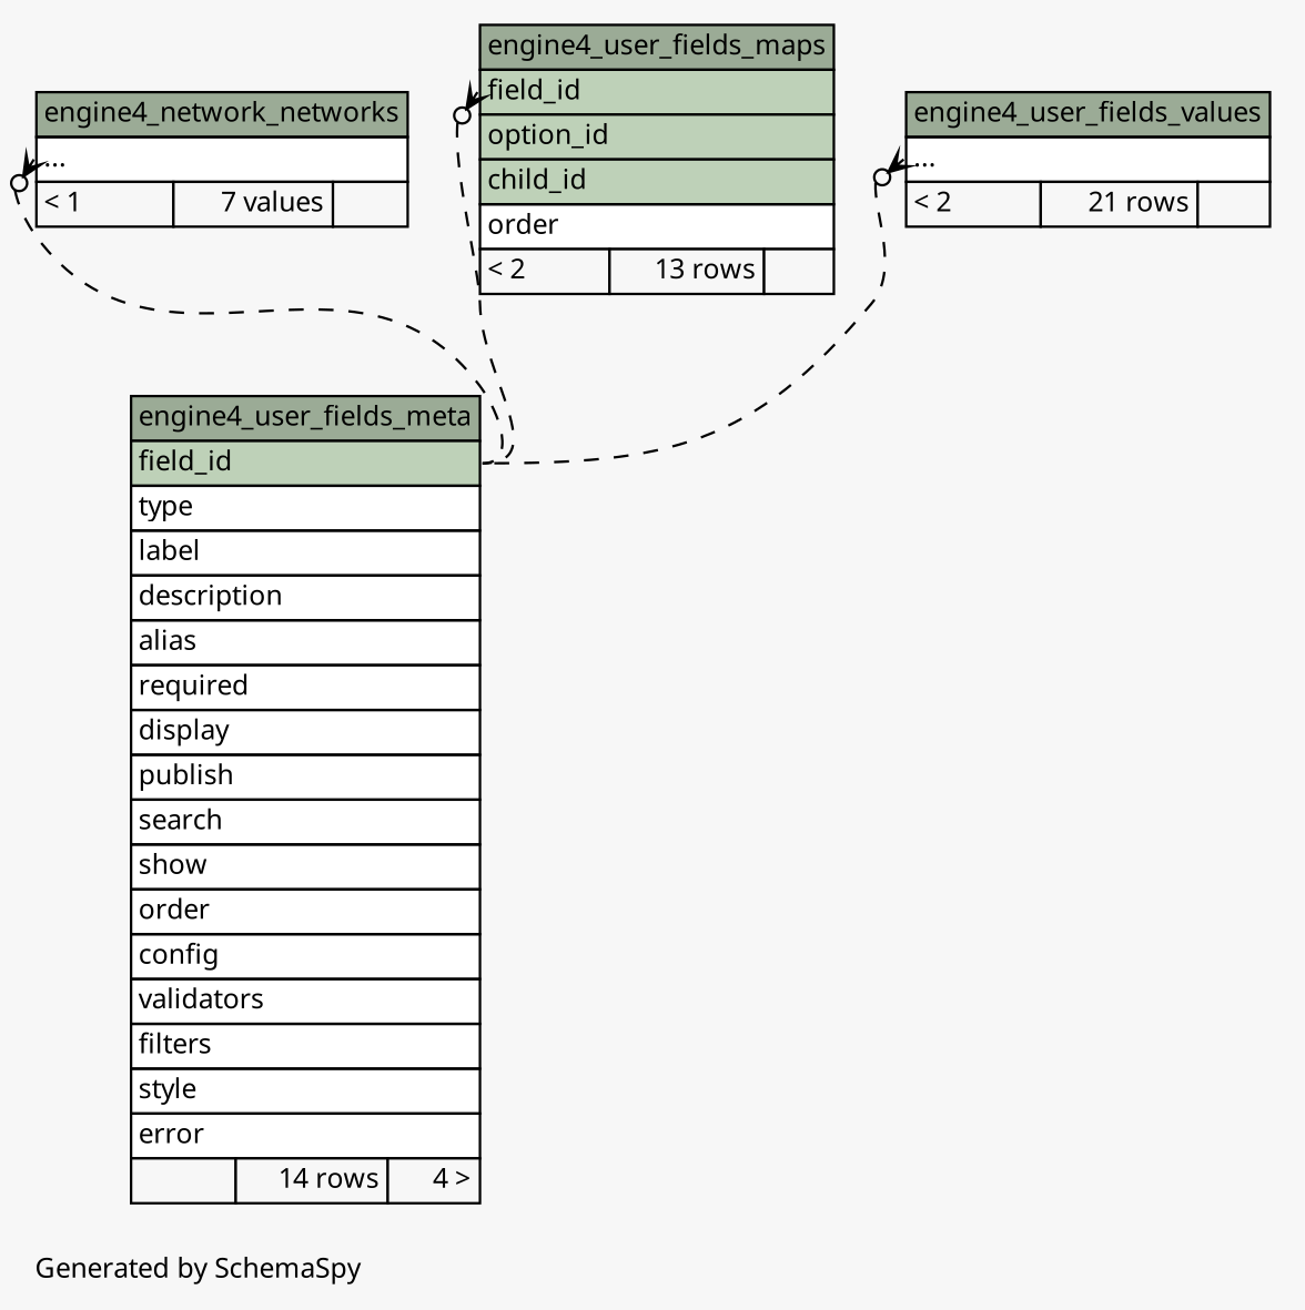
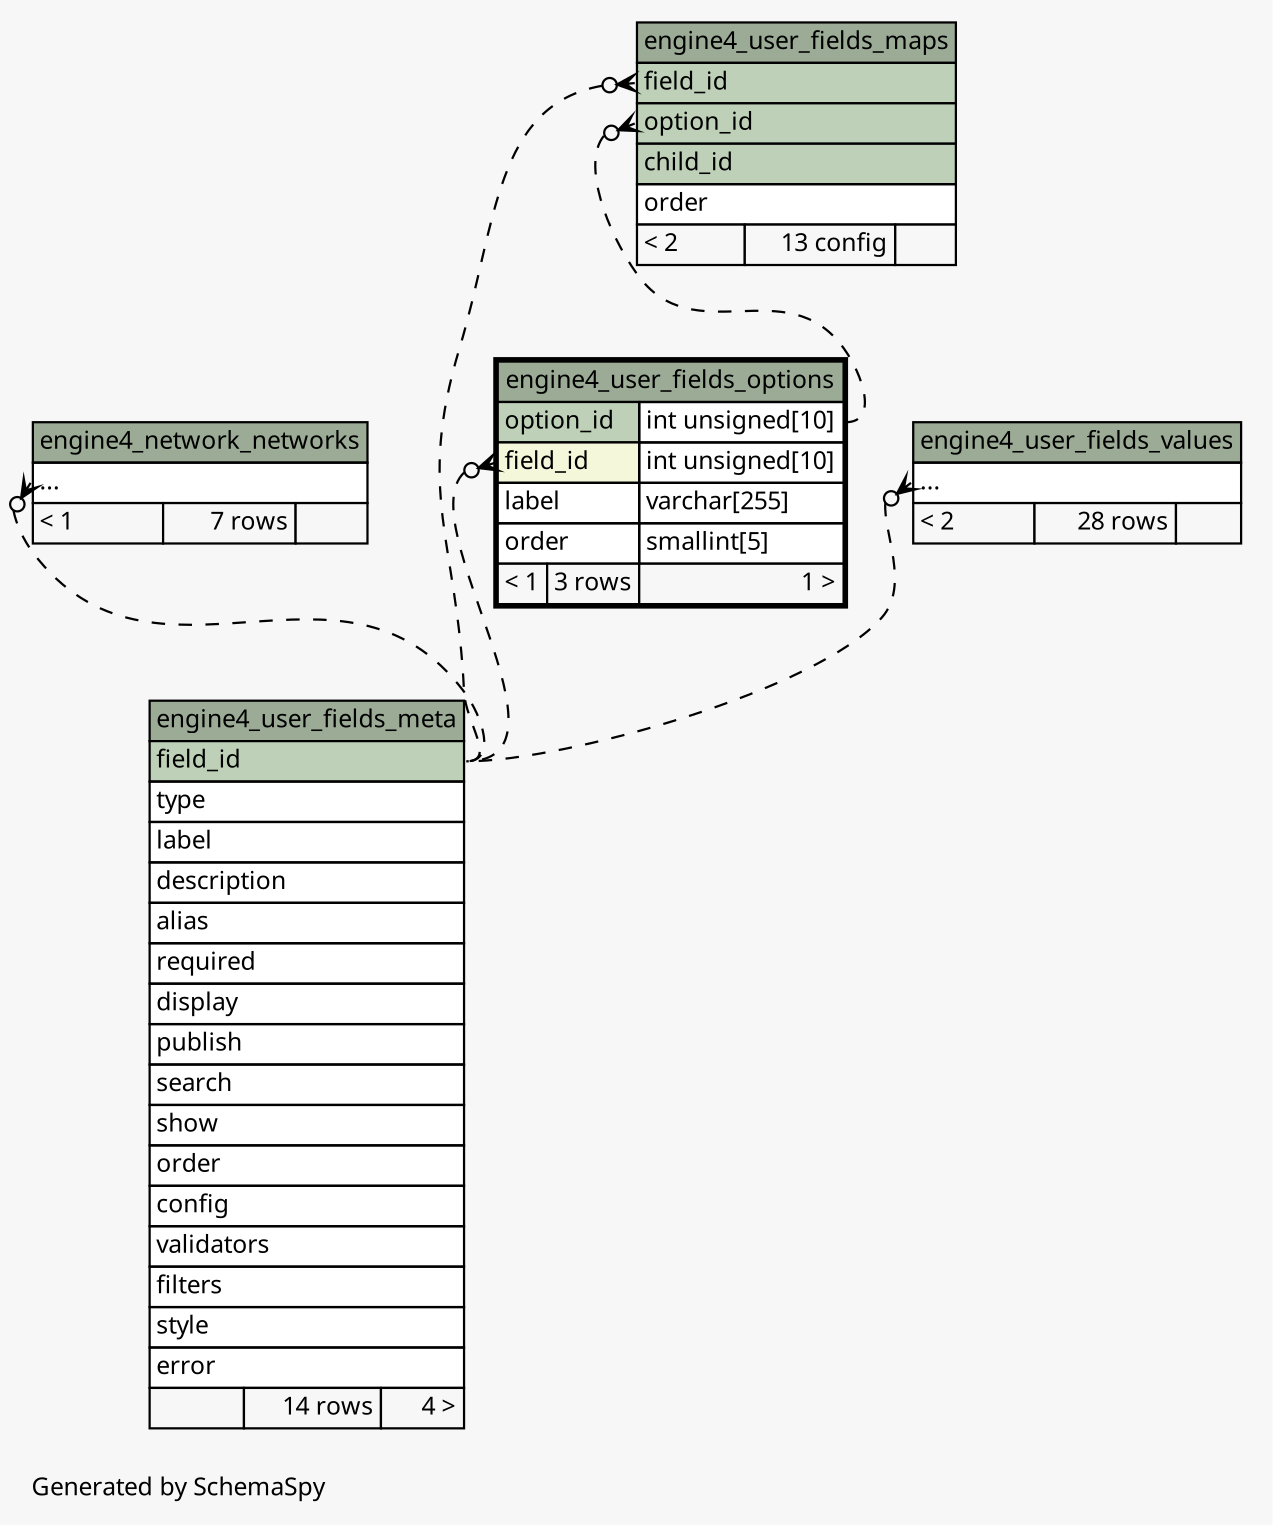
  digraph {
    bgcolor="#f7f7f7"
    fontname="Noto Sans"
    fontsize=11
    label="\nGenerated by SchemaSpy"
    labeljust=l
    nodesep=0.18
    rankdir=TB
    ranksep=0.46
    node [fontname="Noto Sans" fontsize=11 shape=plaintext]
    edge [arrowhead=none arrowsize=0.8 arrowtail=crowodot dir=back fontname="Noto Sans" headport="field_id:e" style=dashed tailport="elipses:w"]
-   n1 [label=<     <TABLE BORDER="0" CELLBORDER="1" CELLSPACING="0" BGCOLOR="#ffffff">       <TR><TD COLSPAN="3" BGCOLOR="#9bab96" ALIGN="CENTER">engine4_network_networks</TD></TR>       <TR><TD PORT="elipses" COLSPAN="3" ALIGN="LEFT">...</TD></TR>       <TR><TD ALIGN="LEFT" BGCOLOR="#f7f7f7">&lt; 1</TD><TD ALIGN="RIGHT" BGCOLOR="#f7f7f7">7 values</TD><TD ALIGN="RIGHT" BGCOLOR="#f7f7f7">  </TD></TR>     </TABLE>>]
+   n1 [label=<     <TABLE BORDER="0" CELLBORDER="1" CELLSPACING="0" BGCOLOR="#ffffff">       <TR><TD COLSPAN="3" BGCOLOR="#9bab96" ALIGN="CENTER">engine4_network_networks</TD></TR>       <TR><TD PORT="elipses" COLSPAN="3" ALIGN="LEFT">...</TD></TR>       <TR><TD ALIGN="LEFT" BGCOLOR="#f7f7f7">&lt; 1</TD><TD ALIGN="RIGHT" BGCOLOR="#f7f7f7">7 rows</TD><TD ALIGN="RIGHT" BGCOLOR="#f7f7f7">  </TD></TR>     </TABLE>>]
    n2 [label=<     <TABLE BORDER="0" CELLBORDER="1" CELLSPACING="0" BGCOLOR="#ffffff">       <TR><TD COLSPAN="3" BGCOLOR="#9bab96" ALIGN="CENTER">engine4_user_fields_meta</TD></TR>       <TR><TD PORT="field_id" COLSPAN="3" BGCOLOR="#bed1b8" ALIGN="LEFT">field_id</TD></TR>       <TR><TD PORT="type" COLSPAN="3" ALIGN="LEFT">type</TD></TR>       <TR><TD PORT="label" COLSPAN="3" ALIGN="LEFT">label</TD></TR>       <TR><TD PORT="description" COLSPAN="3" ALIGN="LEFT">description</TD></TR>       <TR><TD PORT="alias" COLSPAN="3" ALIGN="LEFT">alias</TD></TR>       <TR><TD PORT="required" COLSPAN="3" ALIGN="LEFT">required</TD></TR>       <TR><TD PORT="display" COLSPAN="3" ALIGN="LEFT">display</TD></TR>       <TR><TD PORT="publish" COLSPAN="3" ALIGN="LEFT">publish</TD></TR>       <TR><TD PORT="search" COLSPAN="3" ALIGN="LEFT">search</TD></TR>       <TR><TD PORT="show" COLSPAN="3" ALIGN="LEFT">show</TD></TR>       <TR><TD PORT="order" COLSPAN="3" ALIGN="LEFT">order</TD></TR>       <TR><TD PORT="config" COLSPAN="3" ALIGN="LEFT">config</TD></TR>       <TR><TD PORT="validators" COLSPAN="3" ALIGN="LEFT">validators</TD></TR>       <TR><TD PORT="filters" COLSPAN="3" ALIGN="LEFT">filters</TD></TR>       <TR><TD PORT="style" COLSPAN="3" ALIGN="LEFT">style</TD></TR>       <TR><TD PORT="error" COLSPAN="3" ALIGN="LEFT">error</TD></TR>       <TR><TD ALIGN="LEFT" BGCOLOR="#f7f7f7">  </TD><TD ALIGN="RIGHT" BGCOLOR="#f7f7f7">14 rows</TD><TD ALIGN="RIGHT" BGCOLOR="#f7f7f7">4 &gt;</TD></TR>     </TABLE>>]
-   n3 [label=<     <TABLE BORDER="0" CELLBORDER="1" CELLSPACING="0" BGCOLOR="#ffffff">       <TR><TD COLSPAN="3" BGCOLOR="#9bab96" ALIGN="CENTER">engine4_user_fields_maps</TD></TR>       <TR><TD PORT="field_id" COLSPAN="3" BGCOLOR="#bed1b8" ALIGN="LEFT">field_id</TD></TR>       <TR><TD PORT="option_id" COLSPAN="3" BGCOLOR="#bed1b8" ALIGN="LEFT">option_id</TD></TR>       <TR><TD PORT="child_id" COLSPAN="3" BGCOLOR="#bed1b8" ALIGN="LEFT">child_id</TD></TR>       <TR><TD PORT="order" COLSPAN="3" ALIGN="LEFT">order</TD></TR>       <TR><TD ALIGN="LEFT" BGCOLOR="#f7f7f7">&lt; 2</TD><TD ALIGN="RIGHT" BGCOLOR="#f7f7f7">13 rows</TD><TD ALIGN="RIGHT" BGCOLOR="#f7f7f7">  </TD></TR>     </TABLE>>]
-   n5 [label=<     <TABLE BORDER="0" CELLBORDER="1" CELLSPACING="0" BGCOLOR="#ffffff">       <TR><TD COLSPAN="3" BGCOLOR="#9bab96" ALIGN="CENTER">engine4_user_fields_values</TD></TR>       <TR><TD PORT="elipses" COLSPAN="3" ALIGN="LEFT">...</TD></TR>       <TR><TD ALIGN="LEFT" BGCOLOR="#f7f7f7">&lt; 2</TD><TD ALIGN="RIGHT" BGCOLOR="#f7f7f7">21 rows</TD><TD ALIGN="RIGHT" BGCOLOR="#f7f7f7">  </TD></TR>     </TABLE>>]
+   n3 [label=<     <TABLE BORDER="0" CELLBORDER="1" CELLSPACING="0" BGCOLOR="#ffffff">       <TR><TD COLSPAN="3" BGCOLOR="#9bab96" ALIGN="CENTER">engine4_user_fields_maps</TD></TR>       <TR><TD PORT="field_id" COLSPAN="3" BGCOLOR="#bed1b8" ALIGN="LEFT">field_id</TD></TR>       <TR><TD PORT="option_id" COLSPAN="3" BGCOLOR="#bed1b8" ALIGN="LEFT">option_id</TD></TR>       <TR><TD PORT="child_id" COLSPAN="3" BGCOLOR="#bed1b8" ALIGN="LEFT">child_id</TD></TR>       <TR><TD PORT="order" COLSPAN="3" ALIGN="LEFT">order</TD></TR>       <TR><TD ALIGN="LEFT" BGCOLOR="#f7f7f7">&lt; 2</TD><TD ALIGN="RIGHT" BGCOLOR="#f7f7f7">13 config</TD><TD ALIGN="RIGHT" BGCOLOR="#f7f7f7">  </TD></TR>     </TABLE>>]
+   n4 [label=<     <TABLE BORDER="2" CELLBORDER="1" CELLSPACING="0" BGCOLOR="#ffffff">       <TR><TD COLSPAN="3" BGCOLOR="#9bab96" ALIGN="CENTER">engine4_user_fields_options</TD></TR>       <TR><TD PORT="option_id" COLSPAN="2" BGCOLOR="#bed1b8" ALIGN="LEFT">option_id</TD><TD PORT="option_id.type" ALIGN="LEFT">int unsigned[10]</TD></TR>       <TR><TD PORT="field_id" COLSPAN="2" BGCOLOR="#f4f7da" ALIGN="LEFT">field_id</TD><TD PORT="field_id.type" ALIGN="LEFT">int unsigned[10]</TD></TR>       <TR><TD PORT="label" COLSPAN="2" ALIGN="LEFT">label</TD><TD PORT="label.type" ALIGN="LEFT">varchar[255]</TD></TR>       <TR><TD PORT="order" COLSPAN="2" ALIGN="LEFT">order</TD><TD PORT="order.type" ALIGN="LEFT">smallint[5]</TD></TR>       <TR><TD ALIGN="LEFT" BGCOLOR="#f7f7f7">&lt; 1</TD><TD ALIGN="RIGHT" BGCOLOR="#f7f7f7">3 rows</TD><TD ALIGN="RIGHT" BGCOLOR="#f7f7f7">1 &gt;</TD></TR>     </TABLE>>]
+   n5 [label=<     <TABLE BORDER="0" CELLBORDER="1" CELLSPACING="0" BGCOLOR="#ffffff">       <TR><TD COLSPAN="3" BGCOLOR="#9bab96" ALIGN="CENTER">engine4_user_fields_values</TD></TR>       <TR><TD PORT="elipses" COLSPAN="3" ALIGN="LEFT">...</TD></TR>       <TR><TD ALIGN="LEFT" BGCOLOR="#f7f7f7">&lt; 2</TD><TD ALIGN="RIGHT" BGCOLOR="#f7f7f7">28 rows</TD><TD ALIGN="RIGHT" BGCOLOR="#f7f7f7">  </TD></TR>     </TABLE>>]
    n1 -> n2
    n3 -> n2 [tailport="field_id:w"]
+   n3 -> n4 [headport="option_id.type:e" tailport="option_id:w"]
+   n4 -> n2 [tailport="field_id:w"]
    n5 -> n2
  }
